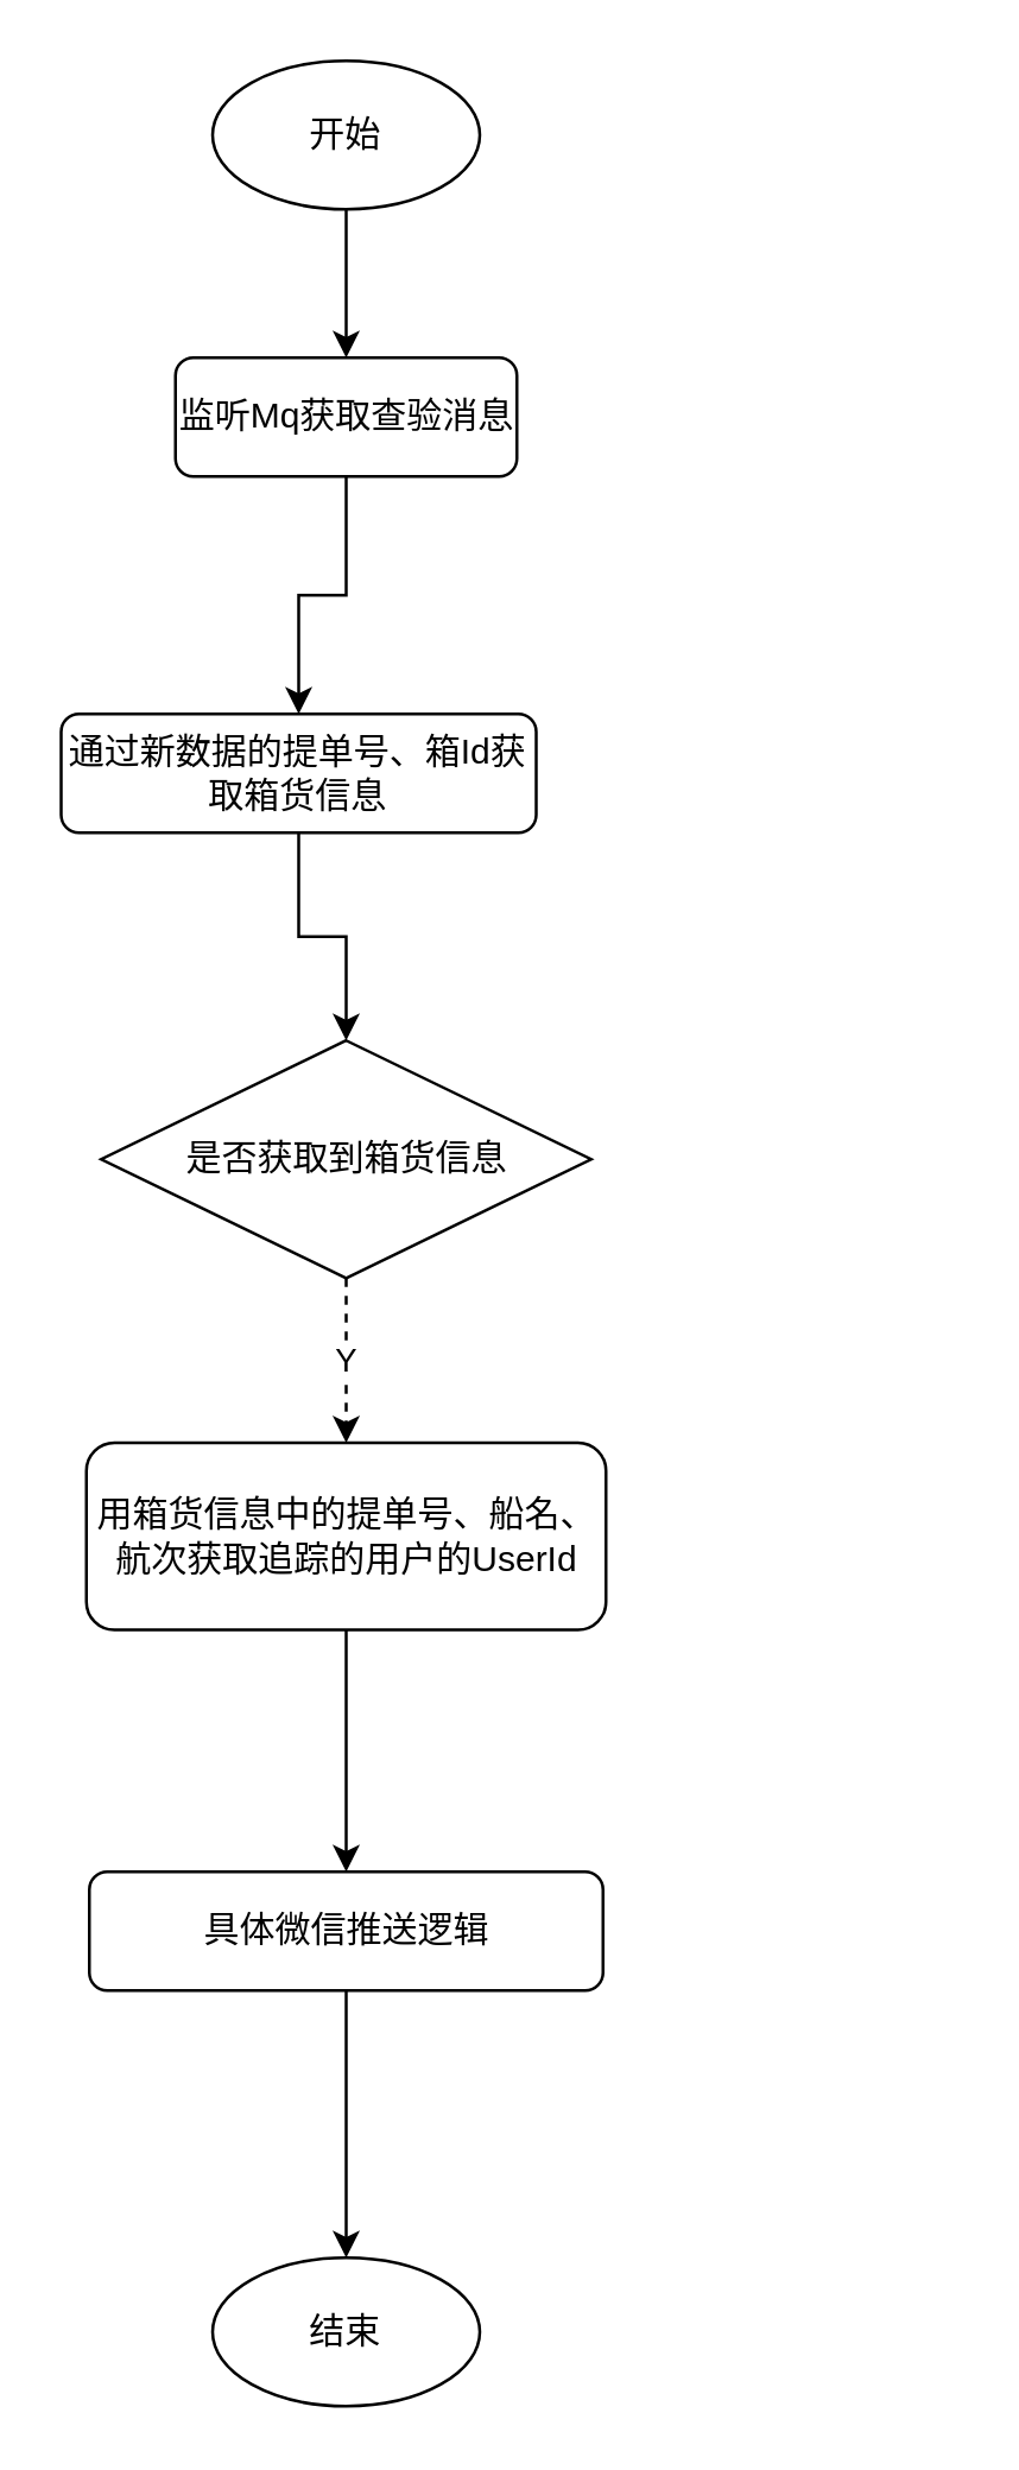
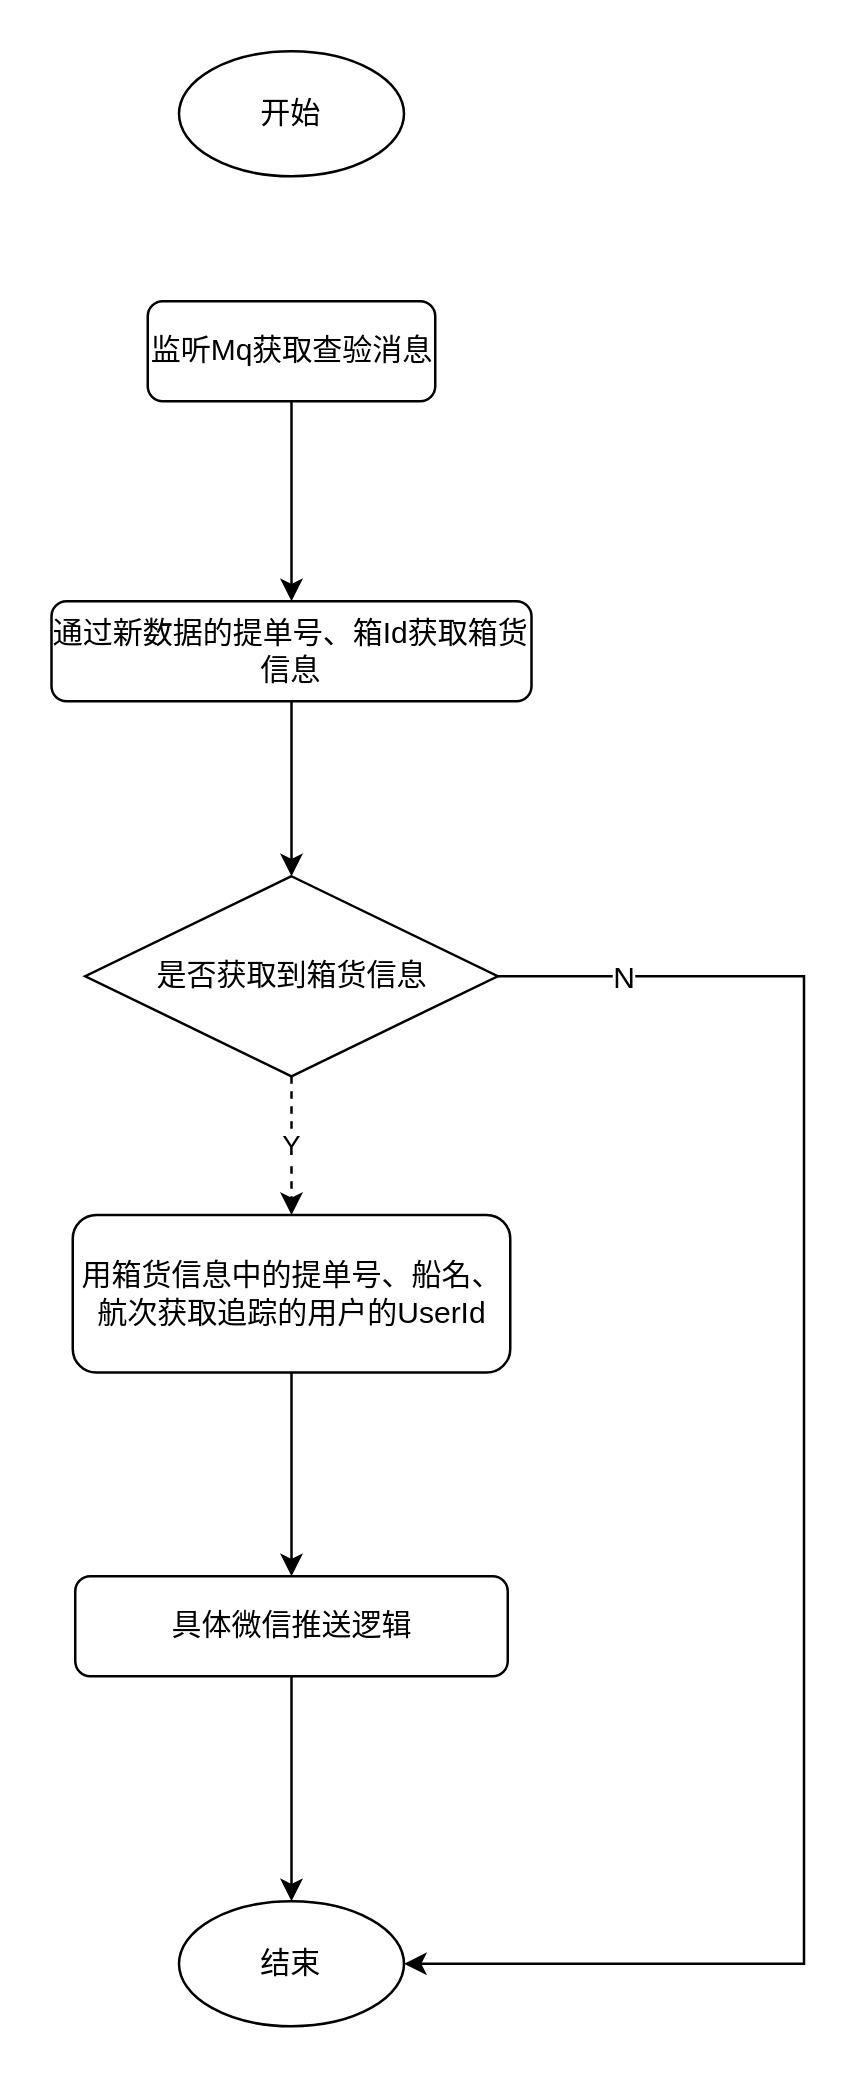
  <mxCell id="0" />
  <mxCell id="1" parent="0" />
- <mxCell id="2" style="edgeStyle=orthogonalEdgeStyle;rounded=0;orthogonalLoop=1;jettySize=auto;html=1;exitX=0.5;exitY=1;exitDx=0;exitDy=0;entryX=0.5;entryY=0;entryDx=0;entryDy=0;" edge="1" parent="1" source="3" target="5"><mxGeometry relative="1" as="geometry" /></mxCell>
  <mxCell id="3" value="开始" style="ellipse;whiteSpace=wrap;html=1;" vertex="1" parent="1"><mxGeometry x="71" y="20" width="90" height="50" as="geometry" /></mxCell>
  <mxCell id="4" value="" style="edgeStyle=orthogonalEdgeStyle;rounded=0;orthogonalLoop=1;jettySize=auto;html=1;" edge="1" parent="1" source="5" target="7"><mxGeometry relative="1" as="geometry" /></mxCell>
  <mxCell id="5" value="监听Mq获取查验消息" style="rounded=1;whiteSpace=wrap;html=1;" vertex="1" parent="1"><mxGeometry x="58.5" y="120" width="115" height="40" as="geometry" /></mxCell>
  <mxCell id="6" style="edgeStyle=orthogonalEdgeStyle;rounded=0;orthogonalLoop=1;jettySize=auto;html=1;exitX=0.5;exitY=1;exitDx=0;exitDy=0;entryX=0.5;entryY=0;entryDx=0;entryDy=0;" edge="1" parent="1" source="7" target="14"><mxGeometry relative="1" as="geometry" /></mxCell>
- <mxCell id="7" value="通过新数据的提单号、箱Id获取箱货信息" style="rounded=1;whiteSpace=wrap;html=1;" vertex="1" parent="1"><mxGeometry x="20" y="240" width="160" height="40" as="geometry" /></mxCell>
+ <mxCell id="7" value="通过新数据的提单号、箱Id获取箱货信息" style="rounded=1;whiteSpace=wrap;html=1;" vertex="1" parent="1"><mxGeometry x="20" y="240" width="192" height="40" as="geometry" /></mxCell>
  <mxCell id="8" style="edgeStyle=orthogonalEdgeStyle;rounded=0;orthogonalLoop=1;jettySize=auto;html=1;exitX=0.5;exitY=1;exitDx=0;exitDy=0;entryX=0.5;entryY=0;entryDx=0;entryDy=0;" edge="1" parent="1" source="9" target="10"><mxGeometry relative="1" as="geometry" /></mxCell>
  <mxCell id="9" value="具体微信推送逻辑" style="rounded=1;whiteSpace=wrap;html=1;" vertex="1" parent="1"><mxGeometry x="29.5" y="630" width="173" height="40" as="geometry" /></mxCell>
  <mxCell id="10" value="结束" style="ellipse;whiteSpace=wrap;html=1;" vertex="1" parent="1"><mxGeometry x="71" y="760" width="90" height="50" as="geometry" /></mxCell>
  <mxCell id="11" value="Y" style="edgeStyle=orthogonalEdgeStyle;rounded=0;orthogonalLoop=1;jettySize=auto;html=1;exitX=0.5;exitY=1;exitDx=0;exitDy=0;entryX=0.5;entryY=0;entryDx=0;entryDy=0;dashed=1;" edge="1" parent="1" source="14" target="16"><mxGeometry relative="1" as="geometry" /></mxCell>
+ <mxCell id="12" style="edgeStyle=orthogonalEdgeStyle;rounded=0;orthogonalLoop=1;jettySize=auto;html=1;exitX=1;exitY=0.5;exitDx=0;exitDy=0;entryX=1;entryY=0.5;entryDx=0;entryDy=0;" edge="1" parent="1" source="14" target="10"><mxGeometry relative="1" as="geometry"><Array as="points"><mxPoint x="321" y="390" /><mxPoint x="321" y="785" /></Array></mxGeometry></mxCell>
+ <mxCell id="13" value="N" style="text;html=1;resizable=0;points=[];align=center;verticalAlign=middle;labelBackgroundColor=#ffffff;" vertex="1" connectable="0" parent="12"><mxGeometry x="-0.852" relative="1" as="geometry"><mxPoint as="offset" /></mxGeometry></mxCell>
  <mxCell id="14" value="是否获取到箱货信息" style="rhombus;whiteSpace=wrap;html=1;" vertex="1" parent="1"><mxGeometry x="33.5" y="350" width="165" height="80" as="geometry" /></mxCell>
  <mxCell id="15" style="edgeStyle=orthogonalEdgeStyle;rounded=0;orthogonalLoop=1;jettySize=auto;html=1;exitX=0.5;exitY=1;exitDx=0;exitDy=0;entryX=0.5;entryY=0;entryDx=0;entryDy=0;" edge="1" parent="1" source="16" target="9"><mxGeometry relative="1" as="geometry" /></mxCell>
  <mxCell id="16" value="用箱货信息中的提单号、船名、航次获取追踪的用户的UserId" style="rounded=1;whiteSpace=wrap;html=1;" vertex="1" parent="1"><mxGeometry x="28.5" y="485.5" width="175" height="63" as="geometry" /></mxCell>
